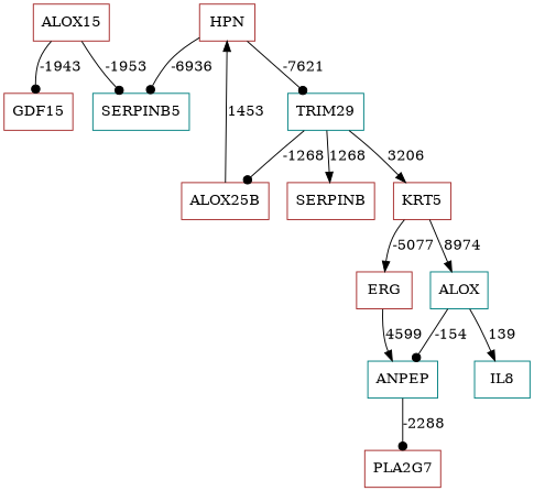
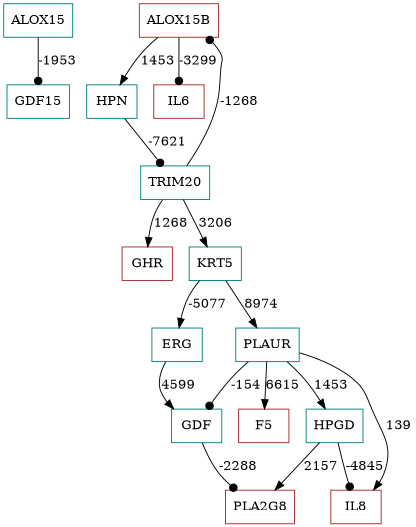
  digraph {
    node [color=teal shape=box]
-   n1 [color=brown label=ALOX15]
-   n2 [color=brown label=GDF15]
-   n3 [label=SERPINB5]
-   n4 [color=brown label=ALOX25B]
-   n5 [color=brown label=HPN]
-   n7 [label=TRIM29]
-   n8 [label=ANPEP]
-   n9 [color=brown label=PLA2G7]
-   n10 [color=brown label=ERG]
-   n12 [color=brown label=SERPINB]
-   n14 [label=IL8]
-   n15 [color=brown label=KRT5]
-   n16 [label=ALOX]
-   n1 -> n2 [arrowhead=dot label=-1943]
-   n1 -> n3 [arrowhead=dot label=-1953]
+   n1 [label=ALOX15]
+   n2 [label=GDF15]
+   n4 [color=brown label=ALOX15B]
+   n5 [label=HPN]
+   n6 [color=brown label=IL6]
+   n7 [label=TRIM20]
+   n8 [label=GDF]
+   n9 [color=brown label=PLA2G8]
+   n10 [label=ERG]
+   n11 [color=brown label=F5]
+   n12 [color=brown label=GHR]
+   n13 [label=HPGD]
+   n14 [color=brown label=IL8]
+   n15 [label=KRT5]
+   n16 [label=PLAUR]
+   n1 -> n2 [arrowhead=dot label=-1953]
    n4 -> n5 [label=1453]
-   n5 -> n3 [arrowhead=dot label=-6936]
+   n4 -> n6 [arrowhead=dot label=-3299]
    n5 -> n7 [arrowhead=dot label=-7621]
    n7 -> n4 [arrowhead=dot label=-1268]
    n7 -> n12 [label=1268]
    n7 -> n15 [label=3206]
    n8 -> n9 [arrowhead=dot label=-2288]
    n10 -> n8 [label=4599]
+   n13 -> n9 [label=2157]
+   n13 -> n14 [arrowhead=dot label=-4845]
    n15 -> n10 [arrowhead=normal label=-5077]
    n15 -> n16 [label=8974]
    n16 -> n8 [arrowhead=dot label=-154]
+   n16 -> n11 [label=6615]
+   n16 -> n13 [label=1453]
    n16 -> n14 [label=139]
  }
